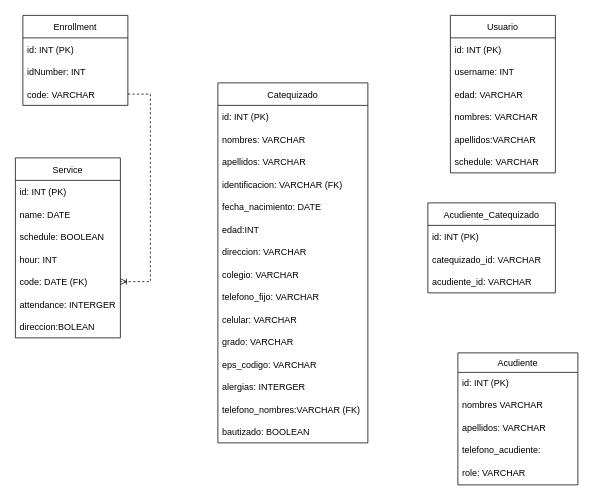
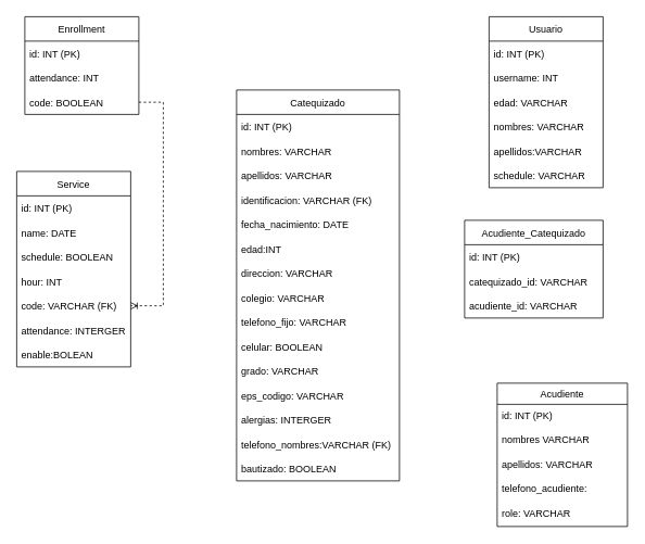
  <mxCell id="0" />
  <mxCell id="1" parent="0" />
  <mxCell id="2" value="Catequizado" style="swimlane;fontStyle=0;childLayout=stackLayout;horizontal=1;startSize=30;horizontalStack=0;resizeParent=1;resizeParentMax=0;resizeLast=0;collapsible=1;marginBottom=0;" parent="1" vertex="1"><mxGeometry x="290" y="110" width="200" height="480" as="geometry"><mxRectangle x="340" y="260" width="60" height="30" as="alternateBounds" /></mxGeometry></mxCell>
  <mxCell id="3" value="id: INT (PK)" style="text;strokeColor=none;fillColor=none;align=left;verticalAlign=middle;spacingLeft=4;spacingRight=4;overflow=hidden;points=[[0,0.5],[1,0.5]];portConstraint=eastwest;rotatable=0;" parent="2" vertex="1"><mxGeometry y="30" width="200" height="30" as="geometry" /></mxCell>
  <mxCell id="4" value="nombres: VARCHAR               " style="text;strokeColor=none;fillColor=none;align=left;verticalAlign=middle;spacingLeft=4;spacingRight=4;overflow=hidden;points=[[0,0.5],[1,0.5]];portConstraint=eastwest;rotatable=0;" parent="2" vertex="1"><mxGeometry y="60" width="200" height="30" as="geometry" /></mxCell>
  <mxCell id="5" value="apellidos: VARCHAR" style="text;strokeColor=none;fillColor=none;align=left;verticalAlign=middle;spacingLeft=4;spacingRight=4;overflow=hidden;points=[[0,0.5],[1,0.5]];portConstraint=eastwest;rotatable=0;" parent="2" vertex="1"><mxGeometry y="90" width="200" height="30" as="geometry" /></mxCell>
  <mxCell id="6" value="identificacion: VARCHAR (FK)" style="text;strokeColor=none;fillColor=none;align=left;verticalAlign=middle;spacingLeft=4;spacingRight=4;overflow=hidden;points=[[0,0.5],[1,0.5]];portConstraint=eastwest;rotatable=0;" parent="2" vertex="1"><mxGeometry y="120" width="200" height="30" as="geometry" /></mxCell>
  <mxCell id="7" value="fecha_nacimiento: DATE" style="text;strokeColor=none;fillColor=none;align=left;verticalAlign=middle;spacingLeft=4;spacingRight=4;overflow=hidden;points=[[0,0.5],[1,0.5]];portConstraint=eastwest;rotatable=0;" parent="2" vertex="1"><mxGeometry y="150" width="200" height="30" as="geometry" /></mxCell>
  <mxCell id="8" value="edad:INT" style="text;strokeColor=none;fillColor=none;align=left;verticalAlign=middle;spacingLeft=4;spacingRight=4;overflow=hidden;points=[[0,0.5],[1,0.5]];portConstraint=eastwest;rotatable=0;" parent="2" vertex="1"><mxGeometry y="180" width="200" height="30" as="geometry" /></mxCell>
  <mxCell id="9" value="direccion: VARCHAR" style="text;strokeColor=none;fillColor=none;align=left;verticalAlign=middle;spacingLeft=4;spacingRight=4;overflow=hidden;points=[[0,0.5],[1,0.5]];portConstraint=eastwest;rotatable=0;" vertex="1" parent="2"><mxGeometry y="210" width="200" height="30" as="geometry" /></mxCell>
  <mxCell id="10" value="colegio: VARCHAR" style="text;strokeColor=none;fillColor=none;align=left;verticalAlign=middle;spacingLeft=4;spacingRight=4;overflow=hidden;points=[[0,0.5],[1,0.5]];portConstraint=eastwest;rotatable=0;" vertex="1" parent="2"><mxGeometry y="240" width="200" height="30" as="geometry" /></mxCell>
  <mxCell id="11" value="telefono_fijo: VARCHAR" style="text;strokeColor=none;fillColor=none;align=left;verticalAlign=middle;spacingLeft=4;spacingRight=4;overflow=hidden;points=[[0,0.5],[1,0.5]];portConstraint=eastwest;rotatable=0;" parent="2" vertex="1"><mxGeometry y="270" width="200" height="30" as="geometry" /></mxCell>
- <mxCell id="12" value="celular: VARCHAR" style="text;strokeColor=none;fillColor=none;align=left;verticalAlign=middle;spacingLeft=4;spacingRight=4;overflow=hidden;points=[[0,0.5],[1,0.5]];portConstraint=eastwest;rotatable=0;" parent="2" vertex="1"><mxGeometry y="300" width="200" height="30" as="geometry" /></mxCell>
+ <mxCell id="12" value="celular: BOOLEAN" style="text;strokeColor=none;fillColor=none;align=left;verticalAlign=middle;spacingLeft=4;spacingRight=4;overflow=hidden;points=[[0,0.5],[1,0.5]];portConstraint=eastwest;rotatable=0;" parent="2" vertex="1"><mxGeometry y="300" width="200" height="30" as="geometry" /></mxCell>
  <mxCell id="13" value="grado: VARCHAR" style="text;strokeColor=none;fillColor=none;align=left;verticalAlign=middle;spacingLeft=4;spacingRight=4;overflow=hidden;points=[[0,0.5],[1,0.5]];portConstraint=eastwest;rotatable=0;" vertex="1" parent="2"><mxGeometry y="330" width="200" height="30" as="geometry" /></mxCell>
  <mxCell id="14" value="eps_codigo: VARCHAR" style="text;strokeColor=none;fillColor=none;align=left;verticalAlign=middle;spacingLeft=4;spacingRight=4;overflow=hidden;points=[[0,0.5],[1,0.5]];portConstraint=eastwest;rotatable=0;" parent="2" vertex="1"><mxGeometry y="360" width="200" height="30" as="geometry" /></mxCell>
  <mxCell id="15" value="alergias: INTERGER" style="text;strokeColor=none;fillColor=none;align=left;verticalAlign=middle;spacingLeft=4;spacingRight=4;overflow=hidden;points=[[0,0.5],[1,0.5]];portConstraint=eastwest;rotatable=0;" vertex="1" parent="2"><mxGeometry y="390" width="200" height="30" as="geometry" /></mxCell>
  <mxCell id="16" value="telefono_nombres:VARCHAR (FK)" style="text;strokeColor=none;fillColor=none;align=left;verticalAlign=middle;spacingLeft=4;spacingRight=4;overflow=hidden;points=[[0,0.5],[1,0.5]];portConstraint=eastwest;rotatable=0;" vertex="1" parent="2"><mxGeometry y="420" width="200" height="30" as="geometry" /></mxCell>
  <mxCell id="17" value="bautizado: BOOLEAN" style="text;strokeColor=none;fillColor=none;align=left;verticalAlign=middle;spacingLeft=4;spacingRight=4;overflow=hidden;points=[[0,0.5],[1,0.5]];portConstraint=eastwest;rotatable=0;" vertex="1" parent="2"><mxGeometry y="450" width="200" height="30" as="geometry" /></mxCell>
  <mxCell id="18" value="Service" style="swimlane;fontStyle=0;childLayout=stackLayout;horizontal=1;startSize=30;horizontalStack=0;resizeParent=1;resizeParentMax=0;resizeLast=0;collapsible=1;marginBottom=0;" parent="1" vertex="1"><mxGeometry x="20" y="210" width="140" height="240" as="geometry" /></mxCell>
  <mxCell id="19" value="id: INT (PK)" style="text;strokeColor=none;fillColor=none;align=left;verticalAlign=middle;spacingLeft=4;spacingRight=4;overflow=hidden;points=[[0,0.5],[1,0.5]];portConstraint=eastwest;rotatable=0;" parent="18" vertex="1"><mxGeometry y="30" width="140" height="30" as="geometry" /></mxCell>
  <mxCell id="20" value="name: DATE" style="text;strokeColor=none;fillColor=none;align=left;verticalAlign=middle;spacingLeft=4;spacingRight=4;overflow=hidden;points=[[0,0.5],[1,0.5]];portConstraint=eastwest;rotatable=0;" parent="18" vertex="1"><mxGeometry y="60" width="140" height="30" as="geometry" /></mxCell>
  <mxCell id="21" value="schedule: BOOLEAN" style="text;strokeColor=none;fillColor=none;align=left;verticalAlign=middle;spacingLeft=4;spacingRight=4;overflow=hidden;points=[[0,0.5],[1,0.5]];portConstraint=eastwest;rotatable=0;" parent="18" vertex="1"><mxGeometry y="90" width="140" height="30" as="geometry" /></mxCell>
  <mxCell id="22" value="hour: INT" style="text;strokeColor=none;fillColor=none;align=left;verticalAlign=middle;spacingLeft=4;spacingRight=4;overflow=hidden;points=[[0,0.5],[1,0.5]];portConstraint=eastwest;rotatable=0;" parent="18" vertex="1"><mxGeometry y="120" width="140" height="30" as="geometry" /></mxCell>
- <mxCell id="23" value="code: DATE (FK)" style="text;strokeColor=none;fillColor=none;align=left;verticalAlign=middle;spacingLeft=4;spacingRight=4;overflow=hidden;points=[[0,0.5],[1,0.5]];portConstraint=eastwest;rotatable=0;" parent="18" vertex="1"><mxGeometry y="150" width="140" height="30" as="geometry" /></mxCell>
+ <mxCell id="23" value="code: VARCHAR (FK)" style="text;strokeColor=none;fillColor=none;align=left;verticalAlign=middle;spacingLeft=4;spacingRight=4;overflow=hidden;points=[[0,0.5],[1,0.5]];portConstraint=eastwest;rotatable=0;" parent="18" vertex="1"><mxGeometry y="150" width="140" height="30" as="geometry" /></mxCell>
  <mxCell id="24" value="attendance: INTERGER" style="text;strokeColor=none;fillColor=none;align=left;verticalAlign=middle;spacingLeft=4;spacingRight=4;overflow=hidden;points=[[0,0.5],[1,0.5]];portConstraint=eastwest;rotatable=0;" parent="18" vertex="1"><mxGeometry y="180" width="140" height="30" as="geometry" /></mxCell>
- <mxCell id="25" value="direccion:BOLEAN" style="text;strokeColor=none;fillColor=none;align=left;verticalAlign=middle;spacingLeft=4;spacingRight=4;overflow=hidden;points=[[0,0.5],[1,0.5]];portConstraint=eastwest;rotatable=0;" parent="18" vertex="1"><mxGeometry y="210" width="140" height="30" as="geometry" /></mxCell>
+ <mxCell id="25" value="enable:BOLEAN" style="text;strokeColor=none;fillColor=none;align=left;verticalAlign=middle;spacingLeft=4;spacingRight=4;overflow=hidden;points=[[0,0.5],[1,0.5]];portConstraint=eastwest;rotatable=0;" parent="18" vertex="1"><mxGeometry y="210" width="140" height="30" as="geometry" /></mxCell>
  <mxCell id="26" value="Acudiente" style="swimlane;fontStyle=0;childLayout=stackLayout;horizontal=1;startSize=26;horizontalStack=0;resizeParent=1;resizeParentMax=0;resizeLast=0;collapsible=1;marginBottom=0;align=center;fontSize=12;" parent="1" vertex="1"><mxGeometry x="610" y="470" width="160" height="176" as="geometry" /></mxCell>
  <mxCell id="27" value="id: INT (PK)" style="text;strokeColor=none;fillColor=none;spacingLeft=4;spacingRight=4;overflow=hidden;rotatable=0;points=[[0,0.5],[1,0.5]];portConstraint=eastwest;fontSize=12;" parent="26" vertex="1"><mxGeometry y="26" width="160" height="30" as="geometry" /></mxCell>
  <mxCell id="28" value="nombres VARCHAR" style="text;strokeColor=none;fillColor=none;spacingLeft=4;spacingRight=4;overflow=hidden;rotatable=0;points=[[0,0.5],[1,0.5]];portConstraint=eastwest;fontSize=12;" parent="26" vertex="1"><mxGeometry y="56" width="160" height="30" as="geometry" /></mxCell>
  <mxCell id="29" value="apellidos: VARCHAR" style="text;strokeColor=none;fillColor=none;spacingLeft=4;spacingRight=4;overflow=hidden;rotatable=0;points=[[0,0.5],[1,0.5]];portConstraint=eastwest;fontSize=12;" parent="26" vertex="1"><mxGeometry y="86" width="160" height="30" as="geometry" /></mxCell>
  <mxCell id="30" value="telefono_acudiente:" style="text;strokeColor=none;fillColor=none;spacingLeft=4;spacingRight=4;overflow=hidden;rotatable=0;points=[[0,0.5],[1,0.5]];portConstraint=eastwest;fontSize=12;" parent="26" vertex="1"><mxGeometry y="116" width="160" height="30" as="geometry" /></mxCell>
  <mxCell id="31" value="role: VARCHAR" style="text;strokeColor=none;fillColor=none;spacingLeft=4;spacingRight=4;overflow=hidden;rotatable=0;points=[[0,0.5],[1,0.5]];portConstraint=eastwest;fontSize=12;" parent="26" vertex="1"><mxGeometry y="146" width="160" height="30" as="geometry" /></mxCell>
  <mxCell id="32" value="Enrollment" style="swimlane;fontStyle=0;childLayout=stackLayout;horizontal=1;startSize=30;horizontalStack=0;resizeParent=1;resizeParentMax=0;resizeLast=0;collapsible=1;marginBottom=0;" parent="1" vertex="1"><mxGeometry x="30" y="20" width="140" height="120" as="geometry" /></mxCell>
  <mxCell id="33" value="id: INT (PK)" style="text;strokeColor=none;fillColor=none;align=left;verticalAlign=middle;spacingLeft=4;spacingRight=4;overflow=hidden;points=[[0,0.5],[1,0.5]];portConstraint=eastwest;rotatable=0;" parent="32" vertex="1"><mxGeometry y="30" width="140" height="30" as="geometry" /></mxCell>
- <mxCell id="34" value="idNumber: INT " style="text;strokeColor=none;fillColor=none;align=left;verticalAlign=middle;spacingLeft=4;spacingRight=4;overflow=hidden;points=[[0,0.5],[1,0.5]];portConstraint=eastwest;rotatable=0;" parent="32" vertex="1"><mxGeometry y="60" width="140" height="30" as="geometry" /></mxCell>
- <mxCell id="35" value="code: VARCHAR " style="text;strokeColor=none;fillColor=none;align=left;verticalAlign=middle;spacingLeft=4;spacingRight=4;overflow=hidden;points=[[0,0.5],[1,0.5]];portConstraint=eastwest;rotatable=0;" parent="32" vertex="1"><mxGeometry y="90" width="140" height="30" as="geometry" /></mxCell>
+ <mxCell id="34" value="attendance: INT " style="text;strokeColor=none;fillColor=none;align=left;verticalAlign=middle;spacingLeft=4;spacingRight=4;overflow=hidden;points=[[0,0.5],[1,0.5]];portConstraint=eastwest;rotatable=0;" parent="32" vertex="1"><mxGeometry y="60" width="140" height="30" as="geometry" /></mxCell>
+ <mxCell id="35" value="code: BOOLEAN " style="text;strokeColor=none;fillColor=none;align=left;verticalAlign=middle;spacingLeft=4;spacingRight=4;overflow=hidden;points=[[0,0.5],[1,0.5]];portConstraint=eastwest;rotatable=0;" parent="32" vertex="1"><mxGeometry y="90" width="140" height="30" as="geometry" /></mxCell>
  <mxCell id="36" value="" style="edgeStyle=orthogonalEdgeStyle;fontSize=12;html=1;endArrow=ERoneToMany;rounded=0;exitX=1;exitY=0.5;exitDx=0;exitDy=0;entryX=1;entryY=0.5;entryDx=0;entryDy=0;dashed=1;" parent="1" source="35" target="23" edge="1"><mxGeometry width="100" height="100" relative="1" as="geometry"><mxPoint x="180" y="105" as="sourcePoint" /><mxPoint x="270" y="195" as="targetPoint" /><Array as="points"><mxPoint x="200" y="125" /><mxPoint x="200" y="375" /></Array></mxGeometry></mxCell>
  <mxCell id="37" value="Usuario" style="swimlane;fontStyle=0;childLayout=stackLayout;horizontal=1;startSize=30;horizontalStack=0;resizeParent=1;resizeParentMax=0;resizeLast=0;collapsible=1;marginBottom=0;" vertex="1" parent="1"><mxGeometry x="600" y="20" width="140" height="210" as="geometry" /></mxCell>
  <mxCell id="38" value="id: INT (PK)" style="text;strokeColor=none;fillColor=none;align=left;verticalAlign=middle;spacingLeft=4;spacingRight=4;overflow=hidden;points=[[0,0.5],[1,0.5]];portConstraint=eastwest;rotatable=0;" vertex="1" parent="37"><mxGeometry y="30" width="140" height="30" as="geometry" /></mxCell>
  <mxCell id="39" value="username: INT" style="text;strokeColor=none;fillColor=none;align=left;verticalAlign=middle;spacingLeft=4;spacingRight=4;overflow=hidden;points=[[0,0.5],[1,0.5]];portConstraint=eastwest;rotatable=0;" vertex="1" parent="37"><mxGeometry y="60" width="140" height="30" as="geometry" /></mxCell>
  <mxCell id="40" value="edad: VARCHAR" style="text;strokeColor=none;fillColor=none;align=left;verticalAlign=middle;spacingLeft=4;spacingRight=4;overflow=hidden;points=[[0,0.5],[1,0.5]];portConstraint=eastwest;rotatable=0;" vertex="1" parent="37"><mxGeometry y="90" width="140" height="30" as="geometry" /></mxCell>
  <mxCell id="41" value="nombres: VARCHAR" style="text;strokeColor=none;fillColor=none;align=left;verticalAlign=middle;spacingLeft=4;spacingRight=4;overflow=hidden;points=[[0,0.5],[1,0.5]];portConstraint=eastwest;rotatable=0;" vertex="1" parent="37"><mxGeometry y="120" width="140" height="30" as="geometry" /></mxCell>
  <mxCell id="42" value="apellidos:VARCHAR" style="text;strokeColor=none;fillColor=none;align=left;verticalAlign=middle;spacingLeft=4;spacingRight=4;overflow=hidden;points=[[0,0.5],[1,0.5]];portConstraint=eastwest;rotatable=0;" vertex="1" parent="37"><mxGeometry y="150" width="140" height="30" as="geometry" /></mxCell>
  <mxCell id="43" value="schedule: VARCHAR" style="text;strokeColor=none;fillColor=none;align=left;verticalAlign=middle;spacingLeft=4;spacingRight=4;overflow=hidden;points=[[0,0.5],[1,0.5]];portConstraint=eastwest;rotatable=0;" vertex="1" parent="37"><mxGeometry y="180" width="140" height="30" as="geometry" /></mxCell>
  <mxCell id="44" value="Acudiente_Catequizado" style="swimlane;fontStyle=0;childLayout=stackLayout;horizontal=1;startSize=30;horizontalStack=0;resizeParent=1;resizeParentMax=0;resizeLast=0;collapsible=1;marginBottom=0;" vertex="1" parent="1"><mxGeometry x="570" y="270" width="170" height="120" as="geometry" /></mxCell>
  <mxCell id="45" value="id: INT (PK)" style="text;strokeColor=none;fillColor=none;align=left;verticalAlign=middle;spacingLeft=4;spacingRight=4;overflow=hidden;points=[[0,0.5],[1,0.5]];portConstraint=eastwest;rotatable=0;" vertex="1" parent="44"><mxGeometry y="30" width="170" height="30" as="geometry" /></mxCell>
  <mxCell id="46" value="catequizado_id: VARCHAR " style="text;strokeColor=none;fillColor=none;align=left;verticalAlign=middle;spacingLeft=4;spacingRight=4;overflow=hidden;points=[[0,0.5],[1,0.5]];portConstraint=eastwest;rotatable=0;" vertex="1" parent="44"><mxGeometry y="60" width="170" height="30" as="geometry" /></mxCell>
  <mxCell id="47" value="acudiente_id: VARCHAR " style="text;strokeColor=none;fillColor=none;align=left;verticalAlign=middle;spacingLeft=4;spacingRight=4;overflow=hidden;points=[[0,0.5],[1,0.5]];portConstraint=eastwest;rotatable=0;" vertex="1" parent="44"><mxGeometry y="90" width="170" height="30" as="geometry" /></mxCell>
